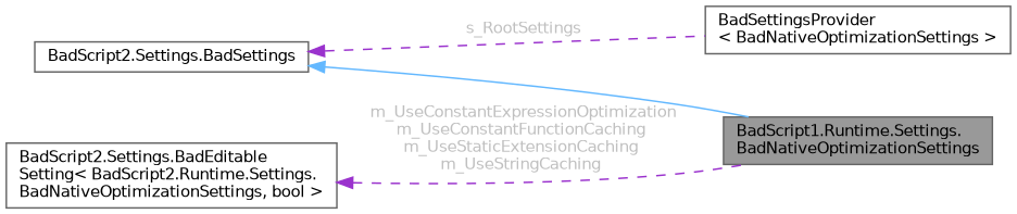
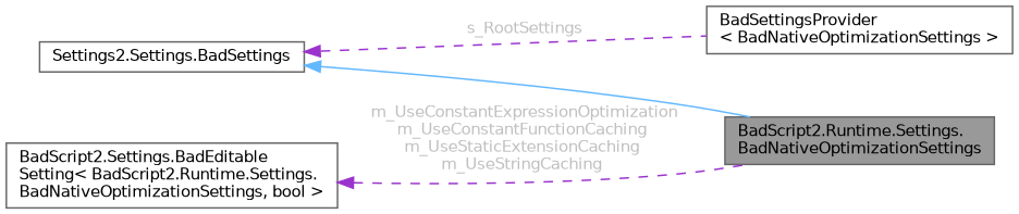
  digraph {
    rankdir=LR
    node [color=gray40 fillcolor=white fontname=Helvetica fontsize=10 shape=box style=filled]
    edge [color=darkorchid3 dir=back fontname=Helvetica fontsize=10 labelfontname=Helvetica labelfontsize=10 style=dashed fontcolor=grey]
-   n1 [fillcolor=grey60 fontcolor=black height=0.2 label="BadScript1.Runtime.Settings.\lBadNativeOptimizationSettings" width=0.4]
+   n1 [fillcolor=grey60 fontcolor=black height=0.2 label="BadScript2.Runtime.Settings.\lBadNativeOptimizationSettings" width=0.4]
    n2 [height=0.2 label="BadSettingsProvider\l\< BadNativeOptimizationSettings \>" width=0.4]
-   n3 [height=0.2 label="BadScript2.Settings.BadSettings" width=0.4]
+   n3 [height=0.2 label="Settings2.Settings.BadSettings" width=0.4]
    n4 [height=0.2 label="BadScript2.Settings.BadEditable\lSetting\< BadScript2.Runtime.Settings.\lBadNativeOptimizationSettings, bool \>" width=0.4]
    n3 -> n1 [color=steelblue1 style=solid fontcolor=""]
    n3 -> n2 [label=" s_RootSettings"]
    n4 -> n1 [label=" m_UseConstantExpressionOptimization\nm_UseConstantFunctionCaching\nm_UseStaticExtensionCaching\nm_UseStringCaching"]
  }
